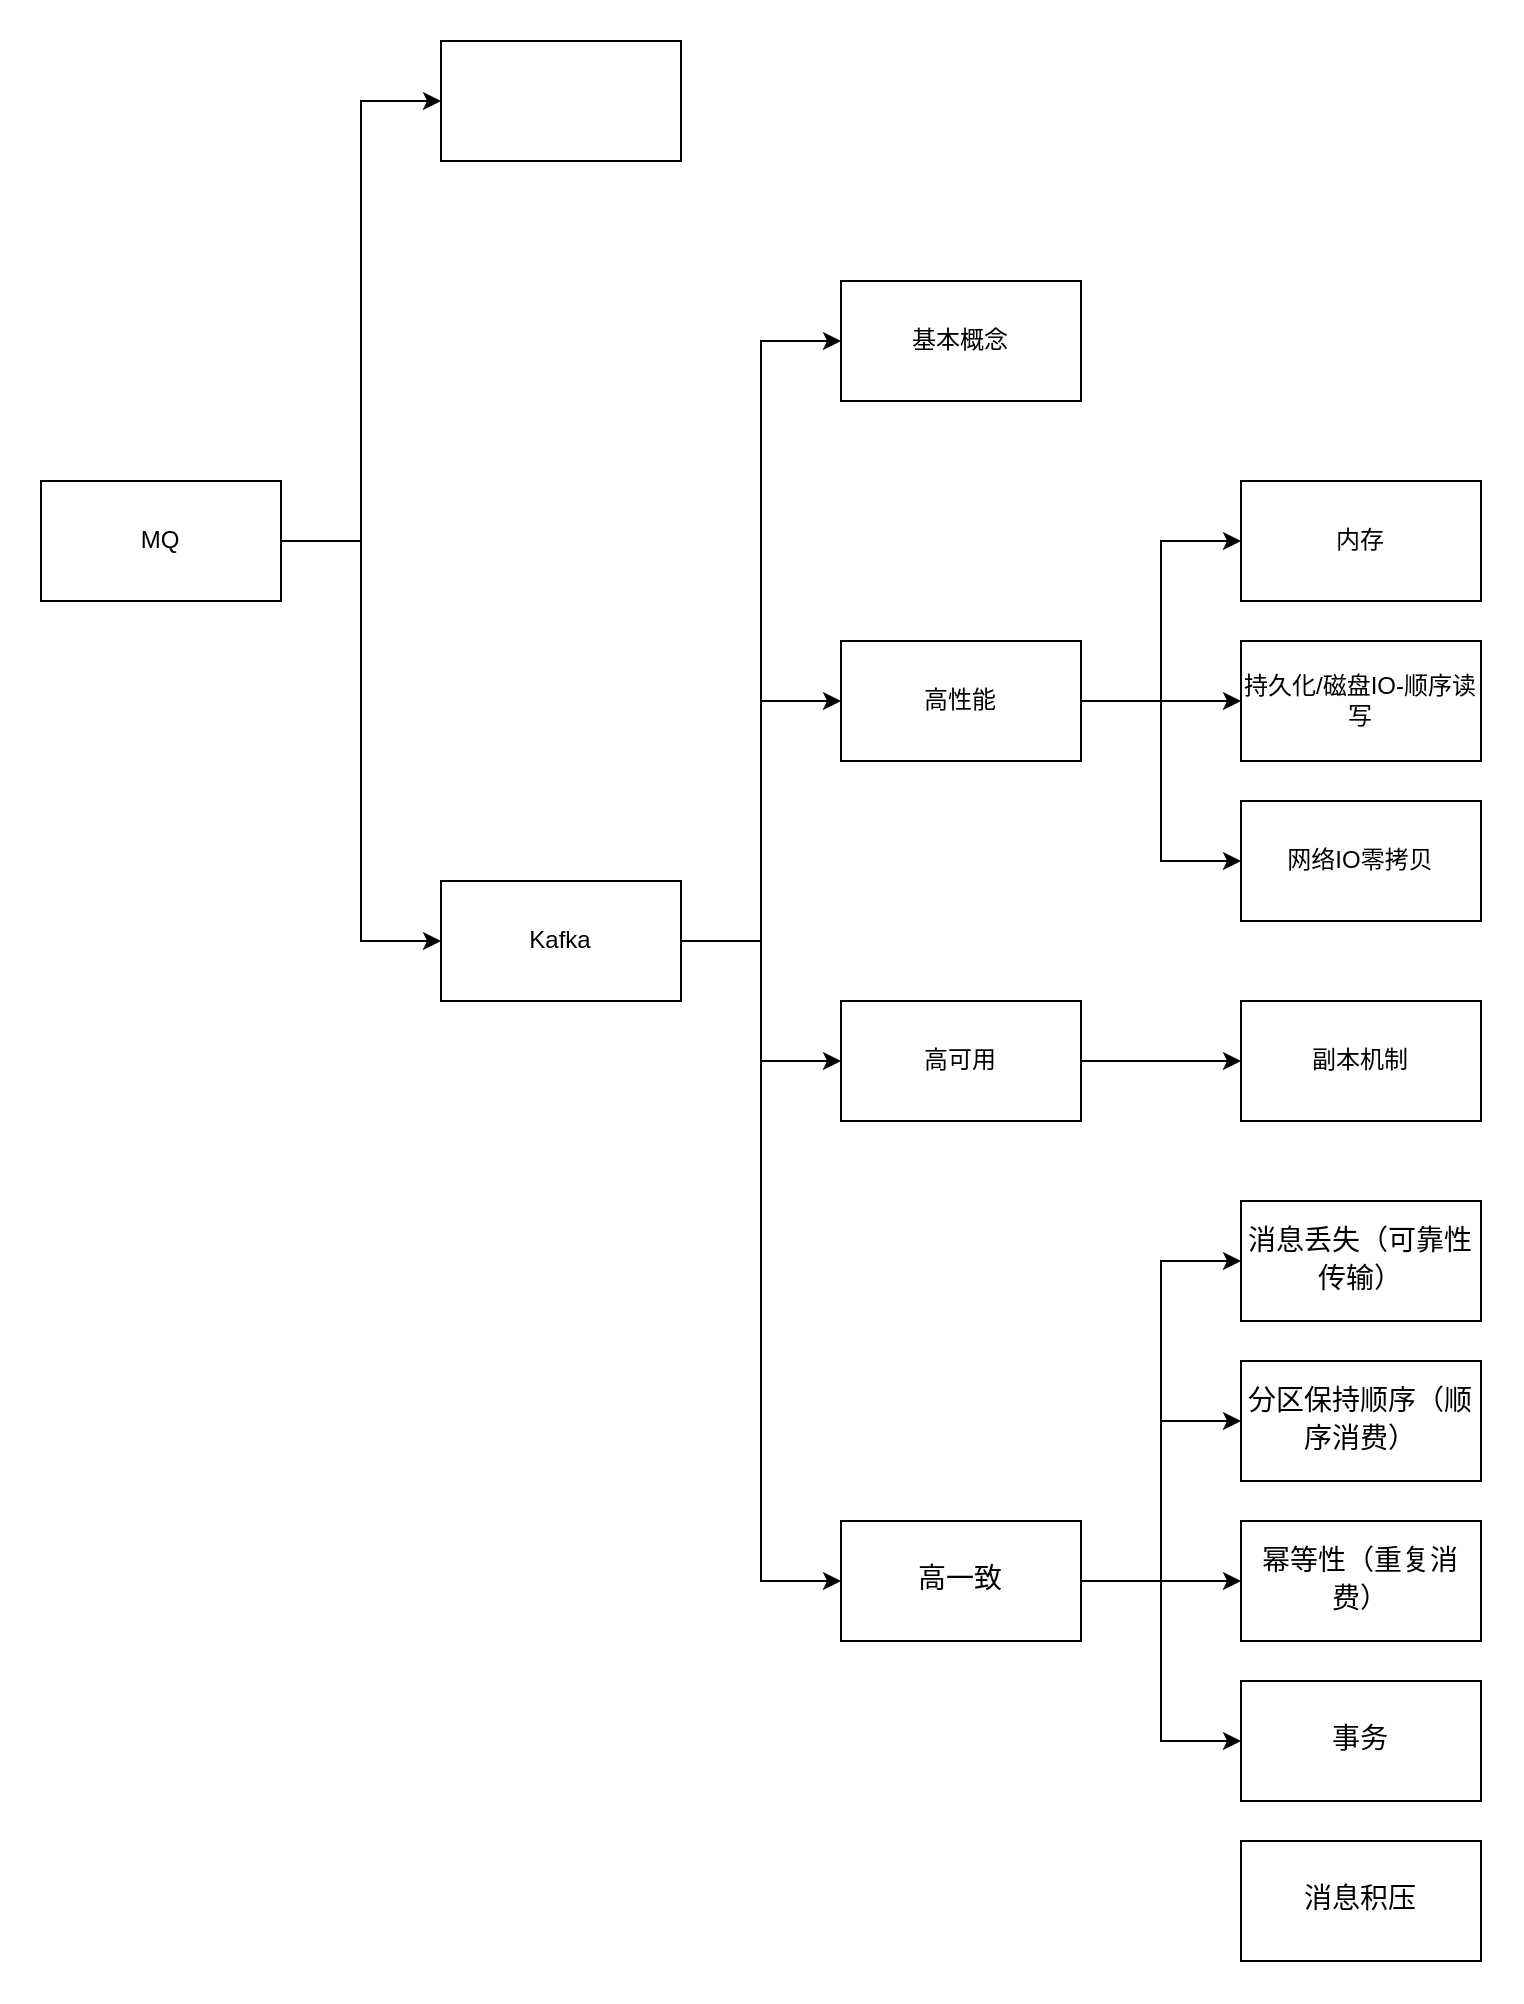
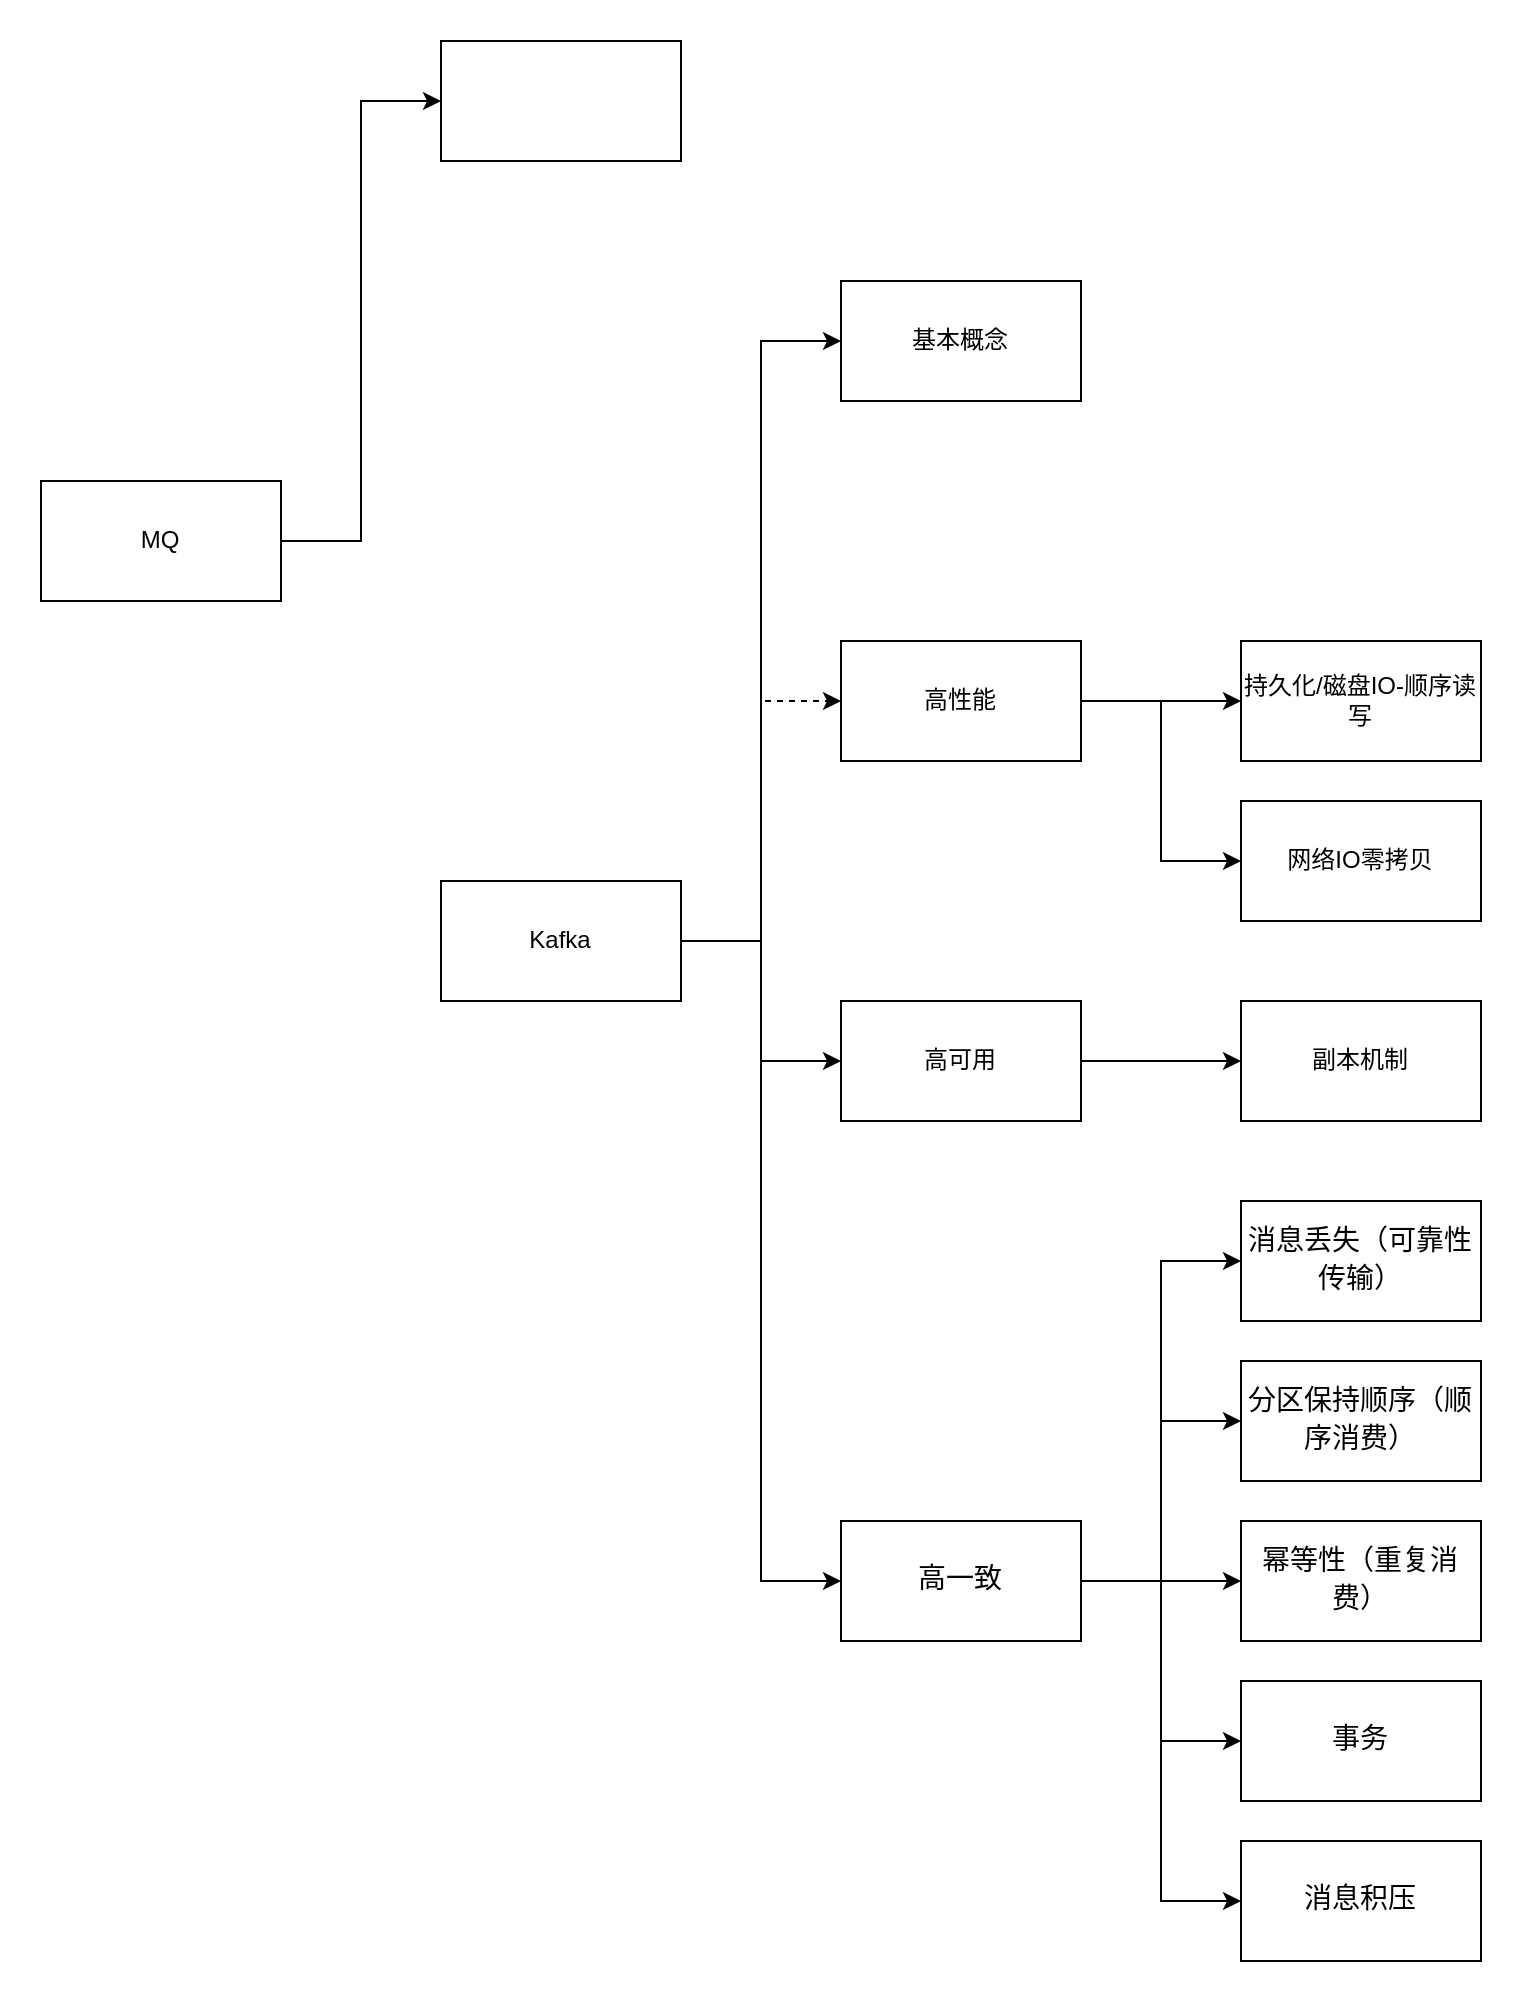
  <mxCell id="0" />
  <mxCell id="1" parent="0" />
  <mxCell id="2" value="" style="edgeStyle=orthogonalEdgeStyle;rounded=0;orthogonalLoop=1;jettySize=auto;html=1;entryX=0;entryY=0.5;entryDx=0;entryDy=0;" parent="1" source="4" target="5" edge="1"><mxGeometry relative="1" as="geometry" /></mxCell>
- <mxCell id="3" style="edgeStyle=orthogonalEdgeStyle;rounded=0;orthogonalLoop=1;jettySize=auto;html=1;entryX=0;entryY=0.5;entryDx=0;entryDy=0;" parent="1" source="4" target="10" edge="1"><mxGeometry relative="1" as="geometry" /></mxCell>
  <mxCell id="4" value="MQ" style="rounded=0;whiteSpace=wrap;html=1;" parent="1" vertex="1"><mxGeometry x="20" y="240" width="120" height="60" as="geometry" /></mxCell>
  <mxCell id="5" value="" style="rounded=0;whiteSpace=wrap;html=1;" parent="1" vertex="1"><mxGeometry x="220" y="20" width="120" height="60" as="geometry" /></mxCell>
  <mxCell id="6" value="" style="edgeStyle=orthogonalEdgeStyle;rounded=0;orthogonalLoop=1;jettySize=auto;html=1;entryX=0;entryY=0.5;entryDx=0;entryDy=0;" parent="1" source="10" target="11" edge="1"><mxGeometry relative="1" as="geometry" /></mxCell>
- <mxCell id="7" style="edgeStyle=orthogonalEdgeStyle;rounded=0;orthogonalLoop=1;jettySize=auto;html=1;entryX=0;entryY=0.5;entryDx=0;entryDy=0;" parent="1" source="10" target="15" edge="1"><mxGeometry relative="1" as="geometry" /></mxCell>
+ <mxCell id="7" style="edgeStyle=orthogonalEdgeStyle;rounded=0;orthogonalLoop=1;jettySize=auto;html=1;entryX=0;entryY=0.5;entryDx=0;entryDy=0;dashed=1;" parent="1" source="10" target="15" edge="1"><mxGeometry relative="1" as="geometry" /></mxCell>
  <mxCell id="8" style="edgeStyle=orthogonalEdgeStyle;rounded=0;orthogonalLoop=1;jettySize=auto;html=1;entryX=0;entryY=0.5;entryDx=0;entryDy=0;" parent="1" source="10" target="17" edge="1"><mxGeometry relative="1" as="geometry" /></mxCell>
  <mxCell id="9" style="edgeStyle=orthogonalEdgeStyle;rounded=0;orthogonalLoop=1;jettySize=auto;html=1;entryX=0;entryY=0.5;entryDx=0;entryDy=0;" parent="1" source="10" target="23" edge="1"><mxGeometry relative="1" as="geometry" /></mxCell>
  <mxCell id="10" value="Kafka" style="rounded=0;whiteSpace=wrap;html=1;" parent="1" vertex="1"><mxGeometry x="220" y="440" width="120" height="60" as="geometry" /></mxCell>
  <mxCell id="11" value="基本概念" style="rounded=0;whiteSpace=wrap;html=1;" parent="1" vertex="1"><mxGeometry x="420" y="140" width="120" height="60" as="geometry" /></mxCell>
- <mxCell id="12" value="" style="edgeStyle=orthogonalEdgeStyle;rounded=0;orthogonalLoop=1;jettySize=auto;html=1;entryX=0;entryY=0.5;entryDx=0;entryDy=0;" parent="1" source="15" target="24" edge="1"><mxGeometry relative="1" as="geometry" /></mxCell>
  <mxCell id="13" style="edgeStyle=orthogonalEdgeStyle;rounded=0;orthogonalLoop=1;jettySize=auto;html=1;" parent="1" source="15" target="25" edge="1"><mxGeometry relative="1" as="geometry" /></mxCell>
  <mxCell id="14" style="edgeStyle=orthogonalEdgeStyle;rounded=0;orthogonalLoop=1;jettySize=auto;html=1;entryX=0;entryY=0.5;entryDx=0;entryDy=0;" parent="1" source="15" target="26" edge="1"><mxGeometry relative="1" as="geometry" /></mxCell>
  <mxCell id="15" value="高性能" style="rounded=0;whiteSpace=wrap;html=1;" parent="1" vertex="1"><mxGeometry x="420" y="320" width="120" height="60" as="geometry" /></mxCell>
  <mxCell id="16" value="" style="edgeStyle=orthogonalEdgeStyle;rounded=0;orthogonalLoop=1;jettySize=auto;html=1;" parent="1" source="17" target="27" edge="1"><mxGeometry relative="1" as="geometry" /></mxCell>
  <mxCell id="17" value="高可用" style="rounded=0;whiteSpace=wrap;html=1;" parent="1" vertex="1"><mxGeometry x="420" y="500" width="120" height="60" as="geometry" /></mxCell>
  <mxCell id="18" value="" style="edgeStyle=orthogonalEdgeStyle;rounded=0;orthogonalLoop=1;jettySize=auto;html=1;entryX=0;entryY=0.5;entryDx=0;entryDy=0;" parent="1" source="23" target="28" edge="1"><mxGeometry relative="1" as="geometry" /></mxCell>
  <mxCell id="19" style="edgeStyle=orthogonalEdgeStyle;rounded=0;orthogonalLoop=1;jettySize=auto;html=1;entryX=0;entryY=0.5;entryDx=0;entryDy=0;" parent="1" source="23" target="29" edge="1"><mxGeometry relative="1" as="geometry" /></mxCell>
  <mxCell id="20" style="edgeStyle=orthogonalEdgeStyle;rounded=0;orthogonalLoop=1;jettySize=auto;html=1;entryX=0;entryY=0.5;entryDx=0;entryDy=0;" parent="1" source="23" target="30" edge="1"><mxGeometry relative="1" as="geometry" /></mxCell>
  <mxCell id="21" style="edgeStyle=orthogonalEdgeStyle;rounded=0;orthogonalLoop=1;jettySize=auto;html=1;entryX=0;entryY=0.5;entryDx=0;entryDy=0;" parent="1" source="23" target="31" edge="1"><mxGeometry relative="1" as="geometry" /></mxCell>
+ <mxCell id="22" style="edgeStyle=orthogonalEdgeStyle;rounded=0;orthogonalLoop=1;jettySize=auto;html=1;entryX=0;entryY=0.5;entryDx=0;entryDy=0;" parent="1" source="23" target="32" edge="1"><mxGeometry relative="1" as="geometry" /></mxCell>
  <mxCell id="23" value="&lt;div style=&quot;background-color: rgb(255, 255, 255); font-family: Consolas, &amp;quot;Courier New&amp;quot;, monospace; font-size: 14px; line-height: 19px;&quot;&gt;高一致&lt;/div&gt;" style="rounded=0;whiteSpace=wrap;html=1;" parent="1" vertex="1"><mxGeometry x="420" y="760" width="120" height="60" as="geometry" /></mxCell>
- <mxCell id="24" value="内存" style="rounded=0;whiteSpace=wrap;html=1;" parent="1" vertex="1"><mxGeometry x="620" y="240" width="120" height="60" as="geometry" /></mxCell>
  <mxCell id="25" value="持久化/磁盘IO-顺序读写" style="rounded=0;whiteSpace=wrap;html=1;" parent="1" vertex="1"><mxGeometry x="620" y="320" width="120" height="60" as="geometry" /></mxCell>
  <mxCell id="26" value="网络IO零拷贝" style="rounded=0;whiteSpace=wrap;html=1;" parent="1" vertex="1"><mxGeometry x="620" y="400" width="120" height="60" as="geometry" /></mxCell>
  <mxCell id="27" value="副本机制" style="rounded=0;whiteSpace=wrap;html=1;" parent="1" vertex="1"><mxGeometry x="620" y="500" width="120" height="60" as="geometry" /></mxCell>
  <mxCell id="28" value="&lt;div style=&quot;background-color: rgb(255, 255, 255); font-family: Consolas, &amp;quot;Courier New&amp;quot;, monospace; font-size: 14px; line-height: 19px;&quot;&gt;消息丢失（可靠性传输）&lt;/div&gt;" style="rounded=0;whiteSpace=wrap;html=1;" parent="1" vertex="1"><mxGeometry x="620" y="600" width="120" height="60" as="geometry" /></mxCell>
  <mxCell id="29" value="&lt;div style=&quot;background-color: rgb(255, 255, 255); font-family: Consolas, &amp;quot;Courier New&amp;quot;, monospace; font-size: 14px; line-height: 19px;&quot;&gt;分区保持顺序（顺序消费）&lt;/div&gt;" style="rounded=0;whiteSpace=wrap;html=1;" parent="1" vertex="1"><mxGeometry x="620" y="680" width="120" height="60" as="geometry" /></mxCell>
  <mxCell id="30" value="&lt;div style=&quot;background-color: rgb(255, 255, 255); font-family: Consolas, &amp;quot;Courier New&amp;quot;, monospace; font-size: 14px; line-height: 19px;&quot;&gt;幂等性（重复消费）&lt;/div&gt;" style="rounded=0;whiteSpace=wrap;html=1;" parent="1" vertex="1"><mxGeometry x="620" y="760" width="120" height="60" as="geometry" /></mxCell>
  <mxCell id="31" value="&lt;div style=&quot;background-color: rgb(255, 255, 255); font-family: Consolas, &amp;quot;Courier New&amp;quot;, monospace; font-size: 14px; line-height: 19px;&quot;&gt;事务&lt;br&gt;&lt;/div&gt;" style="rounded=0;whiteSpace=wrap;html=1;" parent="1" vertex="1"><mxGeometry x="620" y="840" width="120" height="60" as="geometry" /></mxCell>
  <mxCell id="32" value="&lt;div style=&quot;background-color: rgb(255, 255, 255); font-family: Consolas, &amp;quot;Courier New&amp;quot;, monospace; font-size: 14px; line-height: 19px;&quot;&gt;消息积压&lt;/div&gt;" style="rounded=0;whiteSpace=wrap;html=1;" parent="1" vertex="1"><mxGeometry x="620" y="920" width="120" height="60" as="geometry" /></mxCell>
